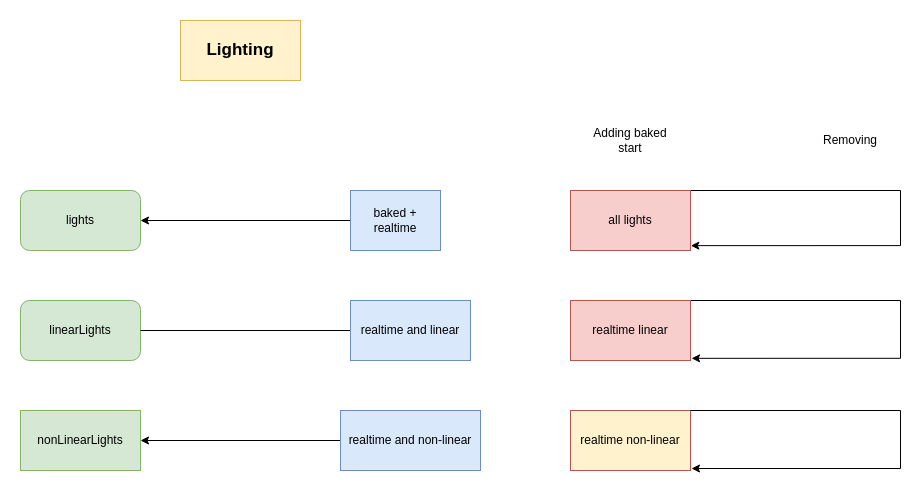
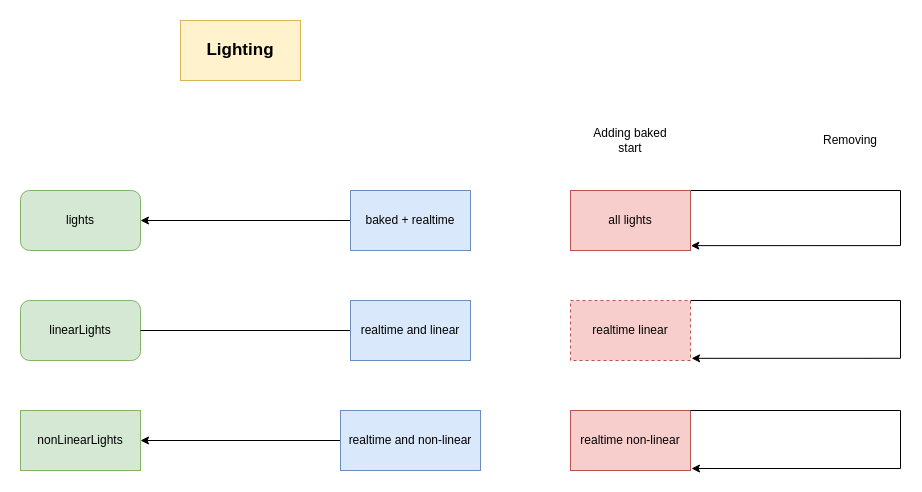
  <mxCell id="0" />
  <mxCell id="1" parent="0" />
  <mxCell id="2" value="&lt;b&gt;&lt;font style=&quot;font-size: 17px&quot;&gt;Lighting&lt;/font&gt;&lt;/b&gt;" style="rounded=0;whiteSpace=wrap;html=1;fillColor=#fff2cc;strokeColor=#d6b656;" vertex="1" parent="1"><mxGeometry x="180" y="20" width="120" height="60" as="geometry" /></mxCell>
  <mxCell id="3" value="lights" style="rounded=1;whiteSpace=wrap;html=1;fillColor=#d5e8d4;strokeColor=#82b366;" vertex="1" parent="1"><mxGeometry x="20" y="190" width="120" height="60" as="geometry" /></mxCell>
  <mxCell id="4" value="linearLights" style="rounded=1;whiteSpace=wrap;html=1;fillColor=#d5e8d4;strokeColor=#82b366;" vertex="1" parent="1"><mxGeometry x="20" y="300" width="120" height="60" as="geometry" /></mxCell>
  <mxCell id="5" value="nonLinearLights" style="whiteSpace=wrap;html=1;fillColor=#d5e8d4;strokeColor=#82b366;rounded=0;" vertex="1" parent="1"><mxGeometry x="20" y="410" width="120" height="60" as="geometry" /></mxCell>
  <mxCell id="6" style="edgeStyle=orthogonalEdgeStyle;rounded=0;orthogonalLoop=1;jettySize=auto;html=1;" edge="1" parent="1" source="7" target="3"><mxGeometry relative="1" as="geometry" /></mxCell>
- <mxCell id="7" value="baked + realtime" style="rounded=0;whiteSpace=wrap;html=1;fillColor=#dae8fc;strokeColor=#6c8ebf;" vertex="1" parent="1"><mxGeometry x="350" y="190" width="90" height="60" as="geometry" /></mxCell>
+ <mxCell id="7" value="baked + realtime" style="rounded=0;whiteSpace=wrap;html=1;fillColor=#dae8fc;strokeColor=#6c8ebf;" vertex="1" parent="1"><mxGeometry x="350" y="190" width="120" height="60" as="geometry" /></mxCell>
  <mxCell id="8" style="edgeStyle=orthogonalEdgeStyle;rounded=0;orthogonalLoop=1;jettySize=auto;html=1;endArrow=none;" edge="1" parent="1" source="9" target="4"><mxGeometry relative="1" as="geometry" /></mxCell>
  <mxCell id="9" value="realtime and linear" style="rounded=0;whiteSpace=wrap;html=1;fillColor=#dae8fc;strokeColor=#6c8ebf;" vertex="1" parent="1"><mxGeometry x="350" y="300" width="120" height="60" as="geometry" /></mxCell>
  <mxCell id="10" style="edgeStyle=orthogonalEdgeStyle;rounded=0;orthogonalLoop=1;jettySize=auto;html=1;" edge="1" parent="1" source="11" target="5"><mxGeometry relative="1" as="geometry" /></mxCell>
  <mxCell id="11" value="realtime and non-linear" style="rounded=0;whiteSpace=wrap;html=1;fillColor=#dae8fc;strokeColor=#6c8ebf;" vertex="1" parent="1"><mxGeometry x="340" y="410" width="140" height="60" as="geometry" /></mxCell>
  <mxCell id="12" value="Adding baked start" style="text;html=1;strokeColor=none;fillColor=none;align=center;verticalAlign=middle;whiteSpace=wrap;rounded=0;" vertex="1" parent="1"><mxGeometry x="590" y="120" width="80" height="40" as="geometry" /></mxCell>
  <mxCell id="13" style="edgeStyle=orthogonalEdgeStyle;rounded=0;orthogonalLoop=1;jettySize=auto;html=1;entryX=1.003;entryY=0.919;entryDx=0;entryDy=0;entryPerimeter=0;" edge="1" parent="1" source="14" target="14"><mxGeometry relative="1" as="geometry"><mxPoint x="860" y="280" as="targetPoint" /><Array as="points"><mxPoint x="900" y="190" /><mxPoint x="900" y="245" /></Array></mxGeometry></mxCell>
  <mxCell id="14" value="all lights" style="rounded=0;whiteSpace=wrap;html=1;fillColor=#f8cecc;strokeColor=#b85450;" vertex="1" parent="1"><mxGeometry x="570" y="190" width="120" height="60" as="geometry" /></mxCell>
  <mxCell id="15" style="edgeStyle=orthogonalEdgeStyle;rounded=0;orthogonalLoop=1;jettySize=auto;html=1;entryX=1.009;entryY=0.964;entryDx=0;entryDy=0;entryPerimeter=0;" edge="1" parent="1" source="16" target="16"><mxGeometry relative="1" as="geometry"><mxPoint x="870" y="340" as="targetPoint" /><Array as="points"><mxPoint x="900" y="300" /><mxPoint x="900" y="358" /></Array></mxGeometry></mxCell>
- <mxCell id="16" value="realtime linear" style="rounded=0;whiteSpace=wrap;html=1;fillColor=#f8cecc;strokeColor=#b85450;" vertex="1" parent="1"><mxGeometry x="570" y="300" width="120" height="60" as="geometry" /></mxCell>
- <mxCell id="17" value="realtime non-linear" style="rounded=0;whiteSpace=wrap;html=1;fillColor=#fff2cc;strokeColor=#b85450;" vertex="1" parent="1"><mxGeometry x="570" y="410" width="120" height="60" as="geometry" /></mxCell>
+ <mxCell id="16" value="realtime linear" style="rounded=0;whiteSpace=wrap;html=1;fillColor=#f8cecc;strokeColor=#b85450;dashed=1;" vertex="1" parent="1"><mxGeometry x="570" y="300" width="120" height="60" as="geometry" /></mxCell>
+ <mxCell id="17" value="realtime non-linear" style="rounded=0;whiteSpace=wrap;html=1;fillColor=#f8cecc;strokeColor=#b85450;" vertex="1" parent="1"><mxGeometry x="570" y="410" width="120" height="60" as="geometry" /></mxCell>
  <mxCell id="18" value="Removing" style="text;html=1;strokeColor=none;fillColor=none;align=center;verticalAlign=middle;whiteSpace=wrap;rounded=0;" vertex="1" parent="1"><mxGeometry x="830" y="130" width="40" height="20" as="geometry" /></mxCell>
  <mxCell id="19" style="edgeStyle=orthogonalEdgeStyle;rounded=0;orthogonalLoop=1;jettySize=auto;html=1;entryX=1.009;entryY=0.964;entryDx=0;entryDy=0;entryPerimeter=0;" edge="1" parent="1"><mxGeometry relative="1" as="geometry"><mxPoint x="691" y="468" as="targetPoint" /><mxPoint x="690" y="410" as="sourcePoint" /><Array as="points"><mxPoint x="900" y="410" /><mxPoint x="900" y="468" /></Array></mxGeometry></mxCell>
